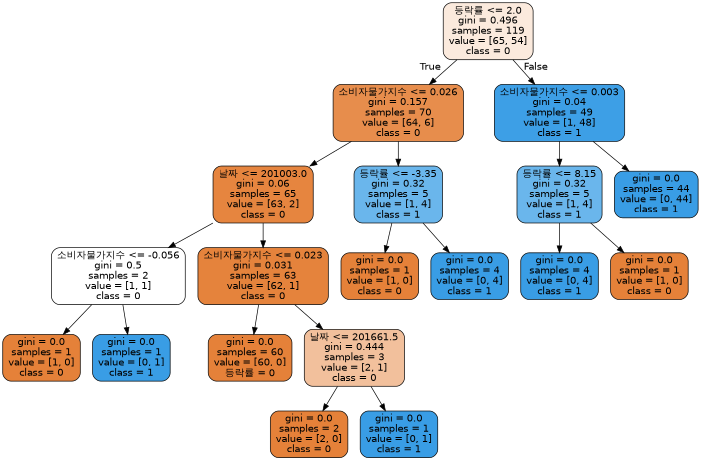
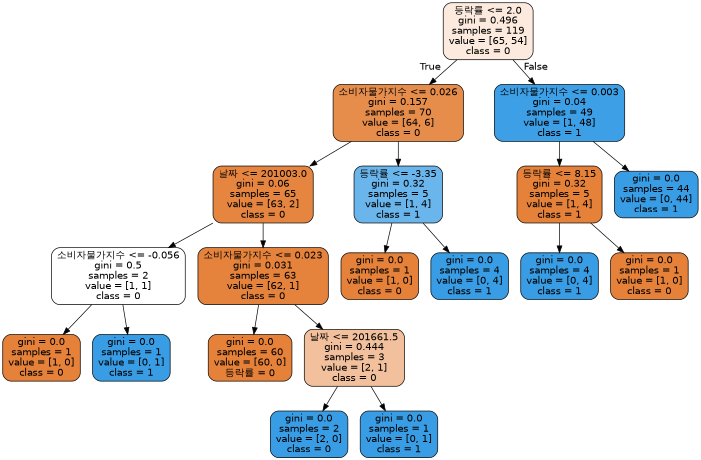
  digraph {
    node [color=black fillcolor="#399de5" fontname=helvetica shape=box style="filled, rounded"]
    edge [fontname=helvetica]
    n1 [fillcolor="#fbeadd" label="등락률 <= 2.0\ngini = 0.496\nsamples = 119\nvalue = [65, 54]\nclass = 0"]
    n2 [fillcolor="#e78d4c" label="소비자물가지수 <= 0.026\ngini = 0.157\nsamples = 70\nvalue = [64, 6]\nclass = 0"]
    n3 [fillcolor="#3d9fe6" label="소비자물가지수 <= 0.003\ngini = 0.04\nsamples = 49\nvalue = [1, 48]\nclass = 1"]
    n4 [fillcolor="#e6853f" label="날짜 <= 201003.0\ngini = 0.06\nsamples = 65\nvalue = [63, 2]\nclass = 0"]
    n5 [fillcolor="#6ab6ec" label="등락률 <= -3.35\ngini = 0.32\nsamples = 5\nvalue = [1, 4]\nclass = 1"]
-   n6 [fillcolor="#6ab6ec" label="등락률 <= 8.15\ngini = 0.32\nsamples = 5\nvalue = [1, 4]\nclass = 1"]
+   n6 [fillcolor="#e58139" label="등락률 <= 8.15\ngini = 0.32\nsamples = 5\nvalue = [1, 4]\nclass = 1"]
    n7 [label="gini = 0.0\nsamples = 44\nvalue = [0, 44]\nclass = 1"]
    n8 [fillcolor="#ffffff" label="소비자물가지수 <= -0.056\ngini = 0.5\nsamples = 2\nvalue = [1, 1]\nclass = 0"]
    n9 [fillcolor="#e5833c" label="소비자물가지수 <= 0.023\ngini = 0.031\nsamples = 63\nvalue = [62, 1]\nclass = 0"]
    n10 [fillcolor="#e58139" label="gini = 0.0\nsamples = 1\nvalue = [1, 0]\nclass = 0"]
    n11 [label="gini = 0.0\nsamples = 4\nvalue = [0, 4]\nclass = 1"]
    n12 [fillcolor="#e58139" label="gini = 0.0\nsamples = 1\nvalue = [1, 0]\nclass = 0"]
    n13 [label="gini = 0.0\nsamples = 1\nvalue = [0, 1]\nclass = 1"]
    n14 [fillcolor="#e58139" label="gini = 0.0\nsamples = 60\nvalue = [60, 0]\n등락률 = 0"]
    n15 [fillcolor="#f2c09c" label="날짜 <= 201661.5\ngini = 0.444\nsamples = 3\nvalue = [2, 1]\nclass = 0"]
-   n16 [fillcolor="#e58139" label="gini = 0.0\nsamples = 2\nvalue = [2, 0]\nclass = 0"]
+   n16 [label="gini = 0.0\nsamples = 2\nvalue = [2, 0]\nclass = 0"]
    n17 [label="gini = 0.0\nsamples = 1\nvalue = [0, 1]\nclass = 1"]
    n18 [label="gini = 0.0\nsamples = 4\nvalue = [0, 4]\nclass = 1"]
    n19 [fillcolor="#e58139" label="gini = 0.0\nsamples = 1\nvalue = [1, 0]\nclass = 0"]
    n1 -> n2 [headlabel=True labelangle=45 labeldistance=2.5]
    n1 -> n3 [headlabel=False labelangle=-45 labeldistance=2.5]
    n2 -> n4
    n2 -> n5
    n3 -> n6
    n3 -> n7
    n4 -> n8
    n4 -> n9
    n5 -> n10
    n5 -> n11
    n6 -> n18
    n6 -> n19
    n8 -> n12
    n8 -> n13
    n9 -> n14
    n9 -> n15
    n15 -> n16
    n15 -> n17
  }
